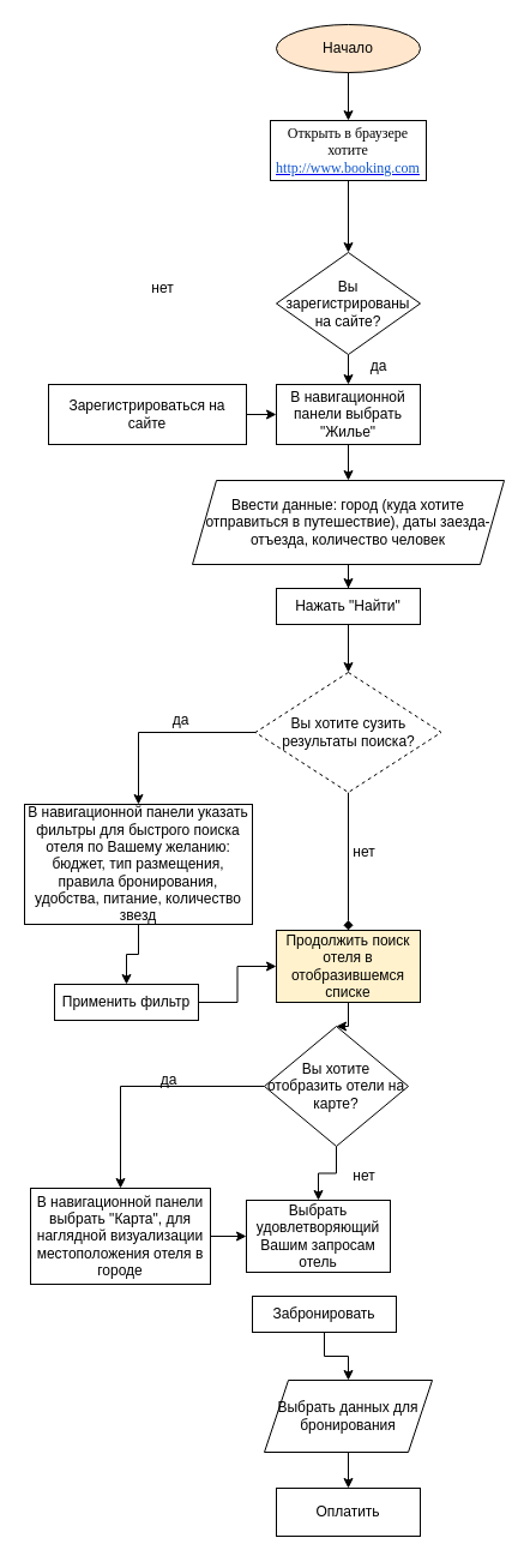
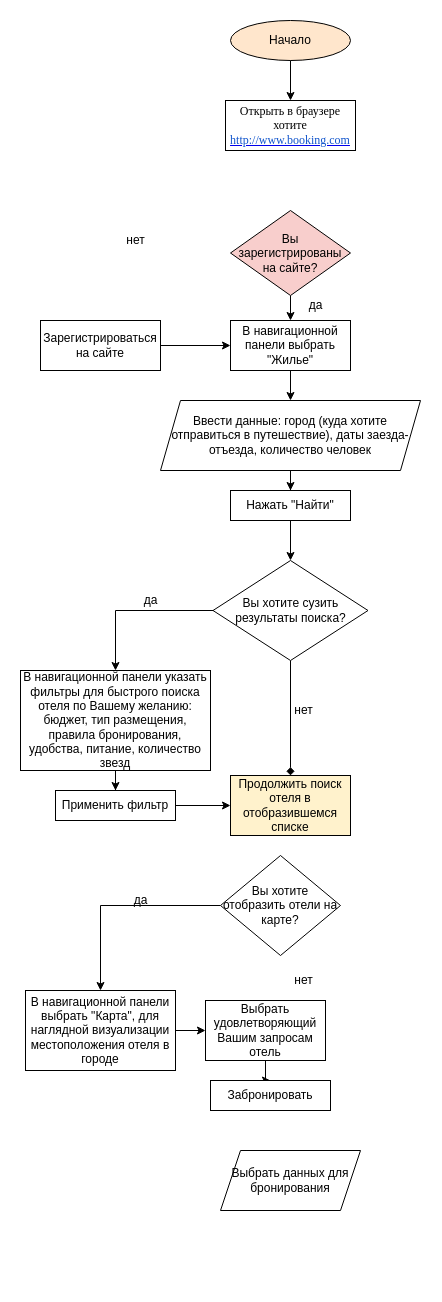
  <mxCell id="0" />
  <mxCell id="1" parent="0" />
  <mxCell id="2" value="&lt;font style=&quot;font-size: 12px&quot;&gt;Начало&lt;/font&gt;" style="ellipse;whiteSpace=wrap;html=1;fillColor=#ffe6cc;" vertex="1" parent="1"><mxGeometry x="230" y="20" width="120" height="40" as="geometry" /></mxCell>
  <mxCell id="3" value="" style="endArrow=classic;html=1;rounded=0;fontSize=12;exitX=0.5;exitY=1;exitDx=0;exitDy=0;" edge="1" parent="1" source="2"><mxGeometry width="50" height="50" relative="1" as="geometry"><mxPoint x="250" y="130" as="sourcePoint" /><mxPoint x="290" y="100" as="targetPoint" /></mxGeometry></mxCell>
- <mxCell id="4" value="" style="edgeStyle=orthogonalEdgeStyle;rounded=0;orthogonalLoop=1;jettySize=auto;html=1;fontSize=12;" edge="1" parent="1" source="5" target="7"><mxGeometry relative="1" as="geometry" /></mxCell>
  <mxCell id="5" value="&lt;span id=&quot;docs-internal-guid-5db568be-7fff-41b6-40b9-b3acd19337d5&quot;&gt;&lt;font style=&quot;font-size: 12px&quot;&gt;&lt;span style=&quot;font-family: &amp;#34;times new roman&amp;#34; ; background-color: transparent ; vertical-align: baseline&quot;&gt;Открыть в браузере хотите &lt;/span&gt;&lt;a href=&quot;http://www.booking.com&quot;&gt;&lt;span style=&quot;font-family: &amp;#34;times new roman&amp;#34; ; color: rgb(17 , 85 , 204) ; background-color: transparent ; vertical-align: baseline&quot;&gt;http://www.booking.com&lt;/span&gt;&lt;/a&gt;&lt;/font&gt;&lt;/span&gt;" style="rounded=0;whiteSpace=wrap;html=1;fontSize=12;" vertex="1" parent="1"><mxGeometry x="225" y="100" width="130" height="50" as="geometry" /></mxCell>
  <mxCell id="6" value="" style="edgeStyle=orthogonalEdgeStyle;rounded=0;orthogonalLoop=1;jettySize=auto;html=1;fontFamily=Helvetica;fontSize=12;" edge="1" parent="1" source="7" target="12"><mxGeometry relative="1" as="geometry" /></mxCell>
- <mxCell id="7" value="&lt;font style=&quot;font-size: 12px&quot;&gt;Вы зарегистрированы на сайте?&lt;/font&gt;" style="rhombus;whiteSpace=wrap;html=1;rounded=0;" vertex="1" parent="1"><mxGeometry x="230" y="210" width="120" height="85" as="geometry" /></mxCell>
+ <mxCell id="7" value="&lt;font style=&quot;font-size: 12px&quot;&gt;Вы зарегистрированы на сайте?&lt;/font&gt;" style="rhombus;whiteSpace=wrap;html=1;rounded=0;fillColor=#f8cecc;" vertex="1" parent="1"><mxGeometry x="230" y="210" width="120" height="85" as="geometry" /></mxCell>
  <mxCell id="8" value="" style="edgeStyle=orthogonalEdgeStyle;rounded=0;orthogonalLoop=1;jettySize=auto;html=1;fontFamily=Helvetica;fontSize=12;" edge="1" parent="1" source="9" target="12"><mxGeometry relative="1" as="geometry" /></mxCell>
- <mxCell id="9" value="Зарегистрироваться на сайте" style="whiteSpace=wrap;html=1;rounded=0;" vertex="1" parent="1"><mxGeometry x="40" y="320" width="165" height="50" as="geometry" /></mxCell>
+ <mxCell id="9" value="Зарегистрироваться на сайте" style="whiteSpace=wrap;html=1;rounded=0;" vertex="1" parent="1"><mxGeometry x="40" y="320" width="120" height="50" as="geometry" /></mxCell>
  <mxCell id="10" value="нет" style="text;html=1;align=center;verticalAlign=middle;resizable=0;points=[];autosize=1;strokeColor=none;fillColor=none;fontSize=12;fontFamily=Helvetica;" vertex="1" parent="1"><mxGeometry x="120" y="230" width="30" height="20" as="geometry" /></mxCell>
  <mxCell id="11" value="" style="edgeStyle=orthogonalEdgeStyle;rounded=0;orthogonalLoop=1;jettySize=auto;html=1;fontFamily=Helvetica;fontSize=12;" edge="1" parent="1" source="12" target="15"><mxGeometry relative="1" as="geometry" /></mxCell>
  <mxCell id="12" value="В навигационной панели выбрать &quot;Жилье&quot;" style="whiteSpace=wrap;html=1;rounded=0;" vertex="1" parent="1"><mxGeometry x="230" y="320" width="120" height="50" as="geometry" /></mxCell>
  <mxCell id="13" value="да" style="text;html=1;align=center;verticalAlign=middle;resizable=0;points=[];autosize=1;strokeColor=none;fillColor=none;fontSize=12;fontFamily=Helvetica;" vertex="1" parent="1"><mxGeometry x="300" y="295" width="30" height="20" as="geometry" /></mxCell>
  <mxCell id="14" value="" style="edgeStyle=orthogonalEdgeStyle;rounded=0;orthogonalLoop=1;jettySize=auto;html=1;fontFamily=Helvetica;fontSize=12;" edge="1" parent="1" source="15" target="17"><mxGeometry relative="1" as="geometry" /></mxCell>
  <mxCell id="15" value="&lt;span id=&quot;docs-internal-guid-f007490c-7fff-144c-d8cd-2a893c6cb8b1&quot;&gt;&lt;span style=&quot;background-color: transparent ; vertical-align: baseline&quot;&gt;&lt;font style=&quot;font-size: 12px&quot;&gt;Ввести данные: город (куда хотите отправиться в путешествие), даты заезда-отъезда, количество человек&lt;/font&gt;&lt;/span&gt;&lt;/span&gt;" style="shape=parallelogram;perimeter=parallelogramPerimeter;whiteSpace=wrap;html=1;fixedSize=1;fontFamily=Helvetica;fontSize=12;" vertex="1" parent="1"><mxGeometry x="160" y="400" width="260" height="70" as="geometry" /></mxCell>
  <mxCell id="16" value="" style="edgeStyle=orthogonalEdgeStyle;rounded=0;orthogonalLoop=1;jettySize=auto;html=1;fontFamily=Helvetica;fontSize=12;" edge="1" parent="1" source="17" target="20"><mxGeometry relative="1" as="geometry" /></mxCell>
  <mxCell id="17" value="Нажать &quot;Найти&quot;" style="whiteSpace=wrap;html=1;" vertex="1" parent="1"><mxGeometry x="230" y="490" width="120" height="30" as="geometry" /></mxCell>
  <mxCell id="18" value="" style="edgeStyle=orthogonalEdgeStyle;rounded=0;orthogonalLoop=1;jettySize=auto;html=1;fontFamily=Helvetica;fontSize=12;" edge="1" parent="1" source="20" target="22"><mxGeometry relative="1" as="geometry" /></mxCell>
  <mxCell id="19" value="" style="edgeStyle=orthogonalEdgeStyle;rounded=0;orthogonalLoop=1;jettySize=auto;html=1;fontFamily=Helvetica;fontSize=12;endArrow=diamond;" edge="1" parent="1" source="20" target="27"><mxGeometry relative="1" as="geometry" /></mxCell>
- <mxCell id="20" value="Вы хотите сузить результаты поиска?" style="rhombus;whiteSpace=wrap;html=1;dashed=1;" vertex="1" parent="1"><mxGeometry x="212.5" y="560" width="155" height="100" as="geometry" /></mxCell>
+ <mxCell id="20" value="Вы хотите сузить результаты поиска?" style="rhombus;whiteSpace=wrap;html=1;" vertex="1" parent="1"><mxGeometry x="212.5" y="560" width="155" height="100" as="geometry" /></mxCell>
  <mxCell id="21" value="" style="edgeStyle=orthogonalEdgeStyle;rounded=0;orthogonalLoop=1;jettySize=auto;html=1;fontFamily=Helvetica;fontSize=12;" edge="1" parent="1" source="22" target="25"><mxGeometry relative="1" as="geometry" /></mxCell>
  <mxCell id="22" value="&lt;span id=&quot;docs-internal-guid-8aab7f08-7fff-c156-3810-7ce44488a40c&quot;&gt;&lt;span style=&quot;background-color: transparent ; vertical-align: baseline&quot;&gt;&lt;font style=&quot;font-size: 12px&quot;&gt;В навигационной панели указать фильтры для быстрого поиска отеля по Вашему желанию: бюджет, тип размещения, правила бронирования, удобства, питание, количество звезд&lt;/font&gt;&lt;/span&gt;&lt;/span&gt;" style="whiteSpace=wrap;html=1;" vertex="1" parent="1"><mxGeometry x="20" y="670" width="190" height="100" as="geometry" /></mxCell>
  <mxCell id="23" value="да" style="text;html=1;align=center;verticalAlign=middle;resizable=0;points=[];autosize=1;strokeColor=none;fillColor=none;fontSize=12;fontFamily=Helvetica;" vertex="1" parent="1"><mxGeometry x="135" y="590" width="30" height="20" as="geometry" /></mxCell>
  <mxCell id="24" value="" style="edgeStyle=orthogonalEdgeStyle;rounded=0;orthogonalLoop=1;jettySize=auto;html=1;fontFamily=Helvetica;fontSize=12;" edge="1" parent="1" source="25" target="27"><mxGeometry relative="1" as="geometry" /></mxCell>
- <mxCell id="25" value="Применить фильтр" style="whiteSpace=wrap;html=1;" vertex="1" parent="1"><mxGeometry x="45" y="820" width="120" height="30" as="geometry" /></mxCell>
- <mxCell id="26" value="" style="edgeStyle=orthogonalEdgeStyle;rounded=0;orthogonalLoop=1;jettySize=auto;html=1;fontFamily=Helvetica;fontSize=12;" edge="1" parent="1" source="27" target="31"><mxGeometry relative="1" as="geometry" /></mxCell>
+ <mxCell id="25" value="Применить фильтр" style="whiteSpace=wrap;html=1;" vertex="1" parent="1"><mxGeometry x="55" y="790" width="120" height="30" as="geometry" /></mxCell>
  <mxCell id="27" value="Продолжить поиск отеля в отобразившемся списке" style="whiteSpace=wrap;html=1;fillColor=#fff2cc;" vertex="1" parent="1"><mxGeometry x="230" y="775" width="120" height="60" as="geometry" /></mxCell>
  <mxCell id="28" value="нет" style="text;html=1;align=center;verticalAlign=middle;resizable=0;points=[];autosize=1;strokeColor=none;fillColor=none;fontSize=12;fontFamily=Helvetica;" vertex="1" parent="1"><mxGeometry x="288" y="700" width="30" height="20" as="geometry" /></mxCell>
  <mxCell id="29" value="" style="edgeStyle=orthogonalEdgeStyle;rounded=0;orthogonalLoop=1;jettySize=auto;html=1;fontFamily=Helvetica;fontSize=12;" edge="1" parent="1" source="31" target="33"><mxGeometry relative="1" as="geometry" /></mxCell>
- <mxCell id="30" value="" style="edgeStyle=orthogonalEdgeStyle;rounded=0;orthogonalLoop=1;jettySize=auto;html=1;fontFamily=Helvetica;fontSize=12;" edge="1" parent="1" source="31" target="35"><mxGeometry relative="1" as="geometry" /></mxCell>
  <mxCell id="31" value="&lt;span id=&quot;docs-internal-guid-ca033659-7fff-c454-75ff-dc3e9d996940&quot;&gt;&lt;div&gt;Вы хотите отобразить отели на карте?&lt;/div&gt;&lt;/span&gt;" style="rhombus;whiteSpace=wrap;html=1;" vertex="1" parent="1"><mxGeometry x="220" y="855" width="120" height="100" as="geometry" /></mxCell>
  <mxCell id="32" value="" style="edgeStyle=orthogonalEdgeStyle;rounded=0;orthogonalLoop=1;jettySize=auto;html=1;fontFamily=Helvetica;fontSize=12;" edge="1" parent="1" source="33" target="35"><mxGeometry relative="1" as="geometry" /></mxCell>
  <mxCell id="33" value="&lt;span id=&quot;docs-internal-guid-75a046c1-7fff-6f37-ac8f-aec35361d917&quot;&gt;&lt;span style=&quot;background-color: transparent ; vertical-align: baseline&quot;&gt;&lt;font style=&quot;font-size: 12px&quot;&gt;В навигационной панели выбрать &quot;Карта&quot;, для наглядной визуализации местоположения отеля в городе&lt;/font&gt;&lt;/span&gt;&lt;/span&gt;" style="whiteSpace=wrap;html=1;" vertex="1" parent="1"><mxGeometry x="25" y="990" width="150" height="80" as="geometry" /></mxCell>
+ <mxCell id="34" value="" style="edgeStyle=orthogonalEdgeStyle;rounded=0;orthogonalLoop=1;jettySize=auto;html=1;fontFamily=Helvetica;fontSize=12;" edge="1" parent="1" source="35" target="39"><mxGeometry relative="1" as="geometry" /></mxCell>
  <mxCell id="35" value="&lt;span id=&quot;docs-internal-guid-225a0100-7fff-9617-31fa-4e07ad7ee3ca&quot;&gt;&lt;span style=&quot;background-color: transparent ; vertical-align: baseline&quot;&gt;&lt;font style=&quot;font-size: 12px&quot;&gt;Выбрать удовлетворяющий Вашим запросам отель&lt;/font&gt;&lt;/span&gt;&lt;/span&gt;" style="whiteSpace=wrap;html=1;" vertex="1" parent="1"><mxGeometry x="205" y="1000" width="120" height="60" as="geometry" /></mxCell>
  <mxCell id="36" value="да" style="text;html=1;align=center;verticalAlign=middle;resizable=0;points=[];autosize=1;strokeColor=none;fillColor=none;fontSize=12;fontFamily=Helvetica;" vertex="1" parent="1"><mxGeometry x="125" y="890" width="30" height="20" as="geometry" /></mxCell>
  <mxCell id="37" value="нет" style="text;html=1;align=center;verticalAlign=middle;resizable=0;points=[];autosize=1;strokeColor=none;fillColor=none;fontSize=12;fontFamily=Helvetica;" vertex="1" parent="1"><mxGeometry x="288" y="970" width="30" height="20" as="geometry" /></mxCell>
- <mxCell id="38" value="" style="edgeStyle=orthogonalEdgeStyle;rounded=0;orthogonalLoop=1;jettySize=auto;html=1;fontFamily=Helvetica;fontSize=12;" edge="1" parent="1" source="39" target="41"><mxGeometry relative="1" as="geometry" /></mxCell>
  <mxCell id="39" value="Забронировать" style="whiteSpace=wrap;html=1;" vertex="1" parent="1"><mxGeometry x="210" y="1080" width="120" height="30" as="geometry" /></mxCell>
- <mxCell id="40" value="" style="edgeStyle=orthogonalEdgeStyle;rounded=0;orthogonalLoop=1;jettySize=auto;html=1;fontFamily=Helvetica;fontSize=12;" edge="1" parent="1" source="41" target="42"><mxGeometry relative="1" as="geometry" /></mxCell>
  <mxCell id="41" value="Выбрать данных для бронирования" style="shape=parallelogram;perimeter=parallelogramPerimeter;whiteSpace=wrap;html=1;fixedSize=1;" vertex="1" parent="1"><mxGeometry x="220" y="1150" width="140" height="60" as="geometry" /></mxCell>
- <mxCell id="42" value="Оплатить" style="whiteSpace=wrap;html=1;" vertex="1" parent="1"><mxGeometry x="230" y="1240" width="120" height="40" as="geometry" /></mxCell>
